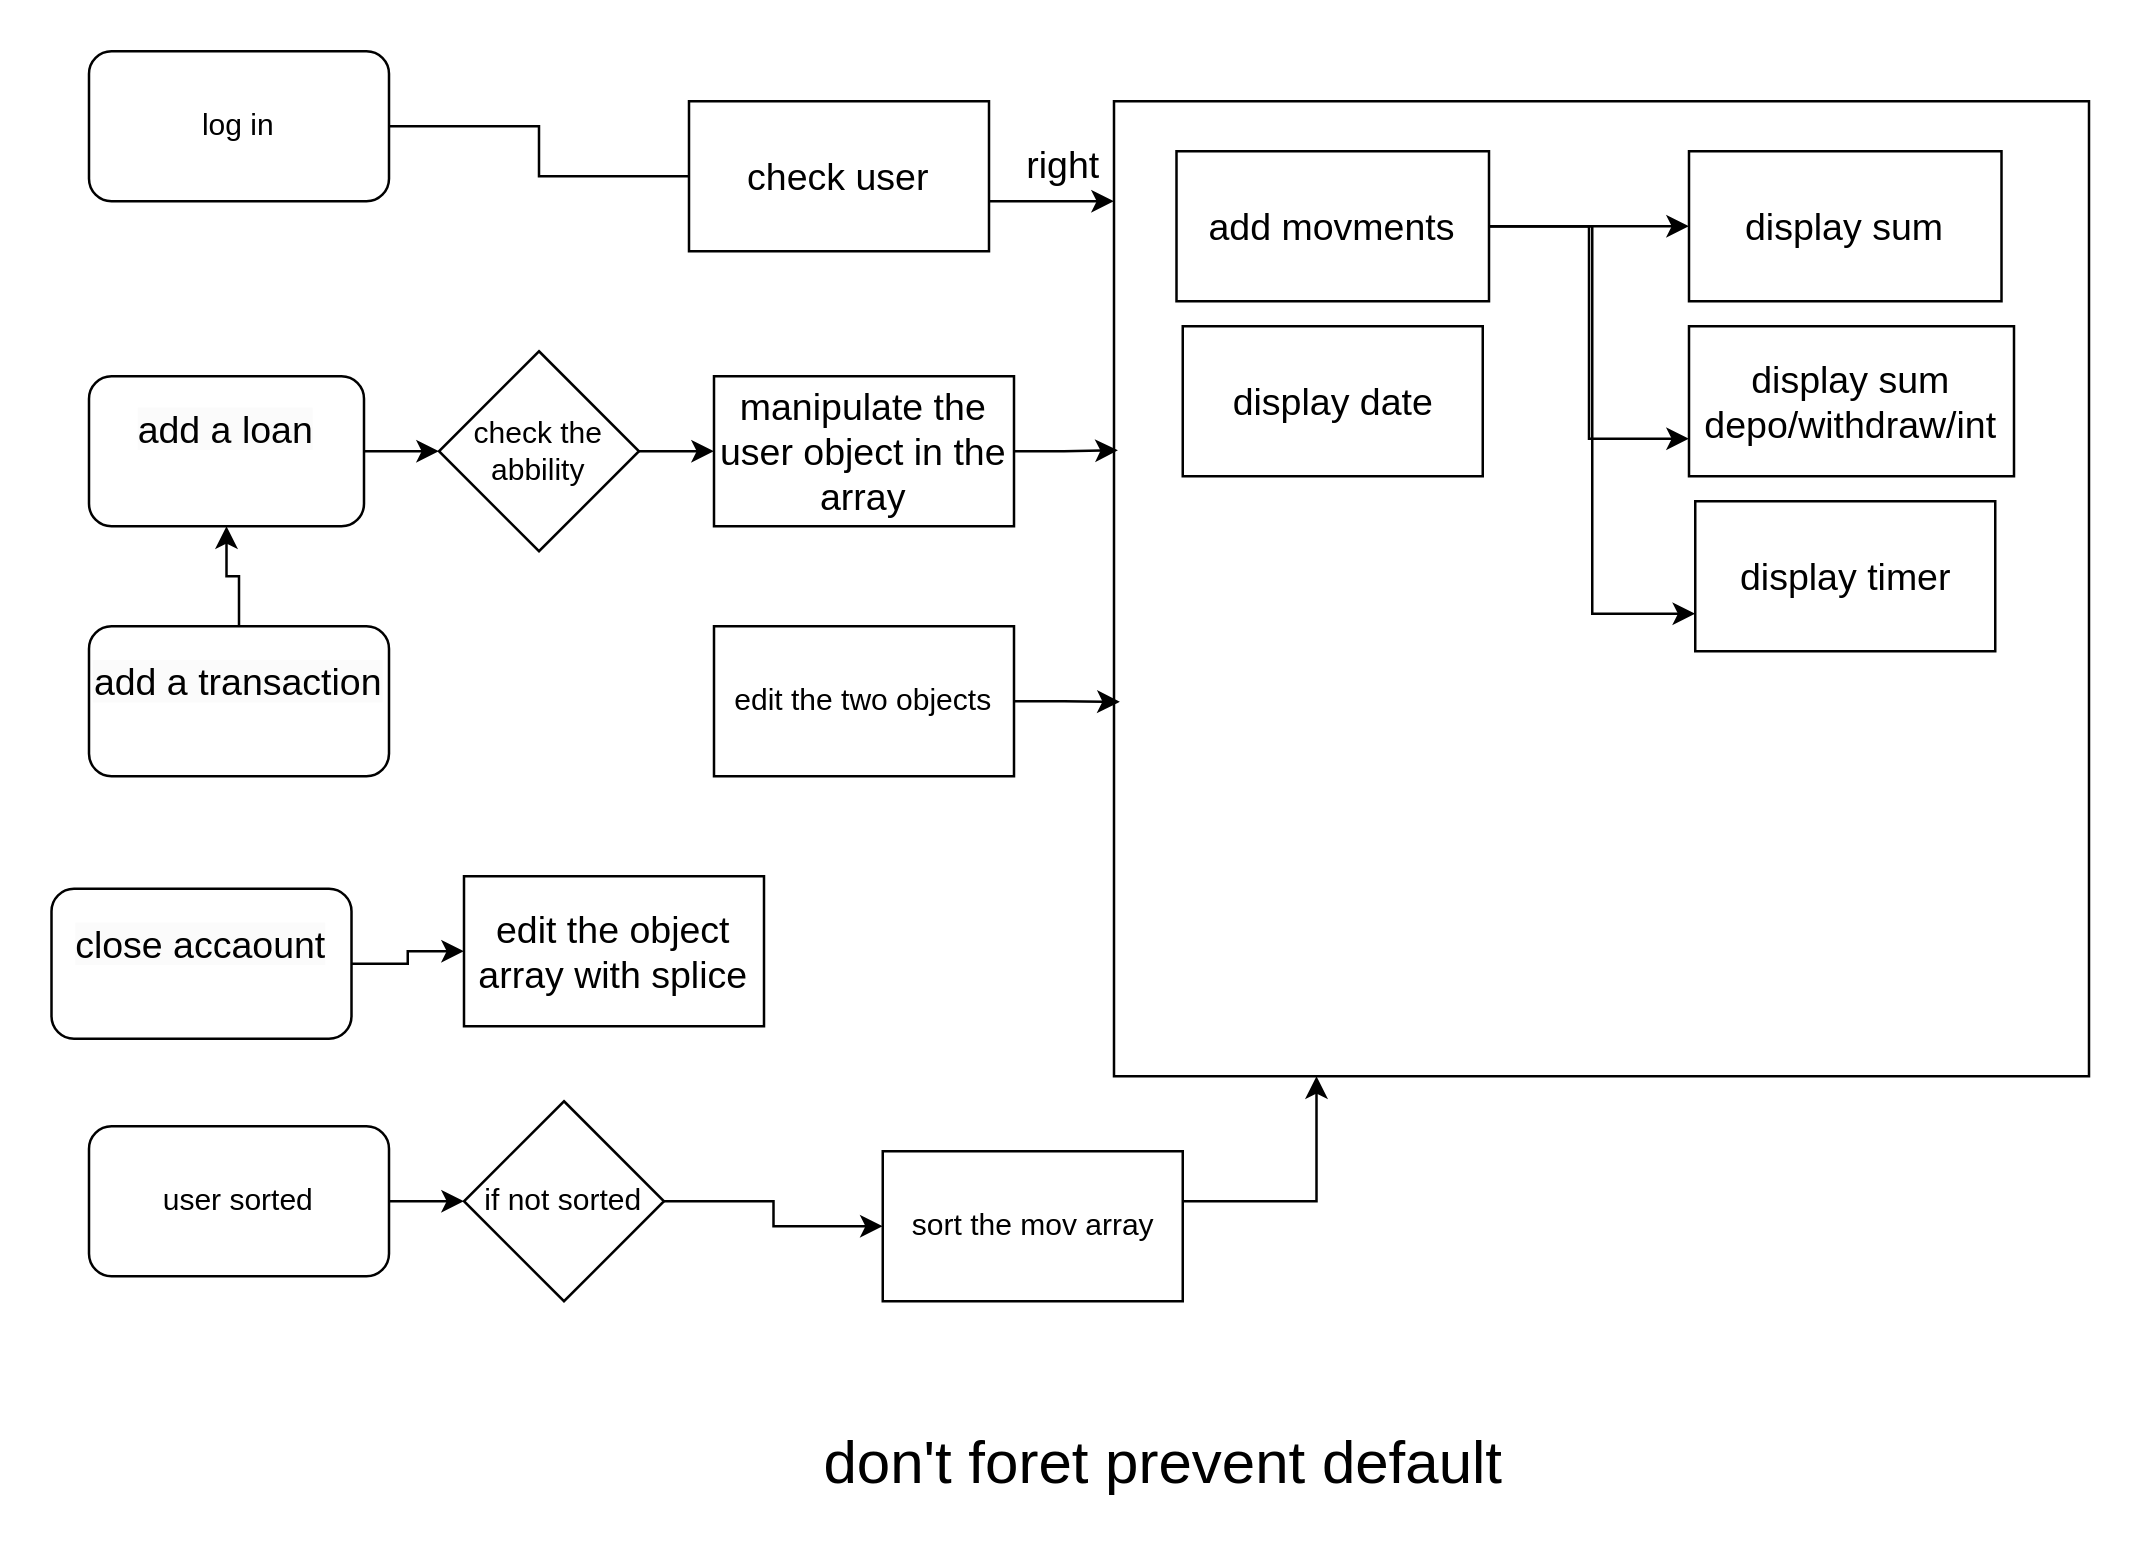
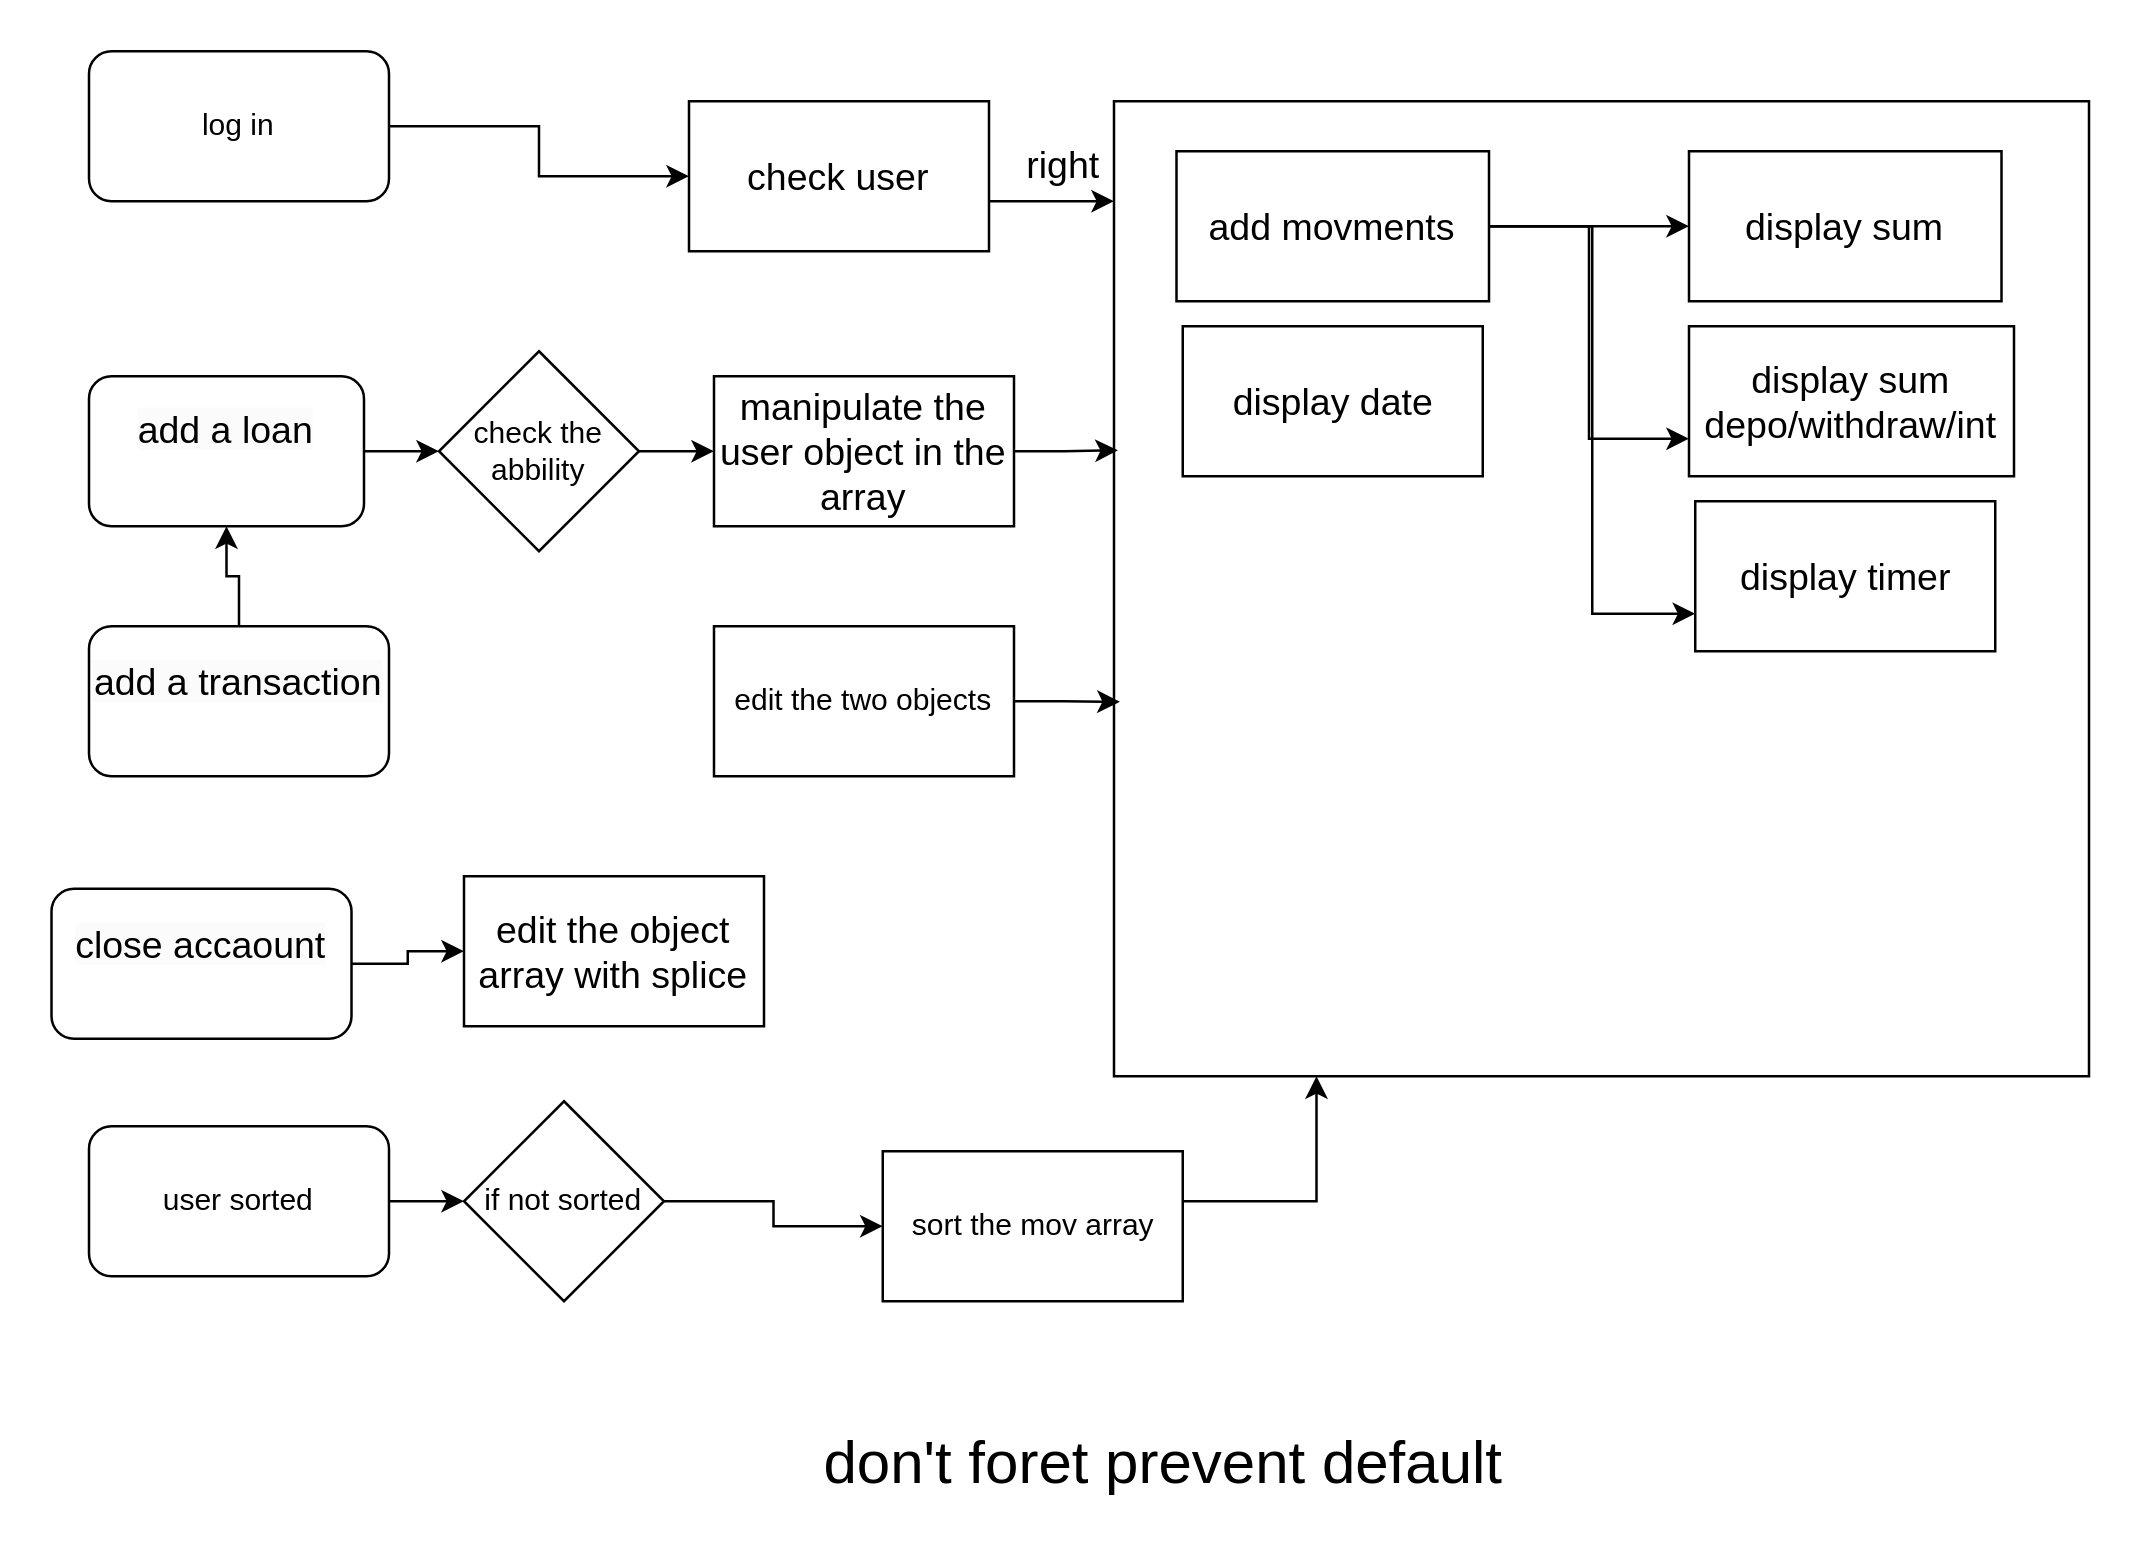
  <mxCell id="0" />
  <mxCell id="1" parent="0" />
  <mxCell id="2" style="edgeStyle=orthogonalEdgeStyle;rounded=0;orthogonalLoop=1;jettySize=auto;html=1;entryX=0;entryY=0.5;entryDx=0;entryDy=0;" edge="1" parent="1"><mxGeometry relative="1" as="geometry"><mxPoint x="445" y="80" as="targetPoint" /><mxPoint x="395" y="80" as="sourcePoint" /></mxGeometry></mxCell>
  <mxCell id="3" value="check user" style="rounded=0;whiteSpace=wrap;html=1;fontSize=15;spacing=3;" vertex="1" parent="1"><mxGeometry x="275" y="40" width="120" height="60" as="geometry" /></mxCell>
  <mxCell id="4" value="right" style="text;html=1;align=center;verticalAlign=middle;whiteSpace=wrap;rounded=0;fontSize=15;spacing=3;" vertex="1" parent="1"><mxGeometry x="395" y="50" width="60" height="30" as="geometry" /></mxCell>
  <mxCell id="5" value="" style="whiteSpace=wrap;html=1;aspect=fixed;" vertex="1" parent="1"><mxGeometry x="445" y="40" width="390" height="390" as="geometry" /></mxCell>
  <mxCell id="6" value="" style="edgeStyle=orthogonalEdgeStyle;rounded=0;orthogonalLoop=1;jettySize=auto;html=1;" edge="1" parent="1" source="8" target="9"><mxGeometry relative="1" as="geometry" /></mxCell>
  <mxCell id="7" style="edgeStyle=orthogonalEdgeStyle;rounded=0;orthogonalLoop=1;jettySize=auto;html=1;entryX=0;entryY=0.75;entryDx=0;entryDy=0;" edge="1" parent="1" source="8" target="12"><mxGeometry relative="1" as="geometry" /></mxCell>
  <mxCell id="8" value="add movments" style="rounded=0;whiteSpace=wrap;html=1;fontSize=15;spacing=3;" vertex="1" parent="1"><mxGeometry x="470" y="60" width="125" height="60" as="geometry" /></mxCell>
  <mxCell id="9" value="display sum" style="rounded=0;whiteSpace=wrap;html=1;fontSize=15;spacing=3;" vertex="1" parent="1"><mxGeometry x="675" y="60" width="125" height="60" as="geometry" /></mxCell>
  <mxCell id="10" value="display sum depo/withdraw/int" style="rounded=0;whiteSpace=wrap;html=1;fontSize=15;spacing=3;" vertex="1" parent="1"><mxGeometry x="675" y="130" width="130" height="60" as="geometry" /></mxCell>
  <mxCell id="11" style="edgeStyle=orthogonalEdgeStyle;rounded=0;orthogonalLoop=1;jettySize=auto;html=1;entryX=0;entryY=0.75;entryDx=0;entryDy=0;" edge="1" parent="1" source="8" target="10"><mxGeometry relative="1" as="geometry" /></mxCell>
  <mxCell id="12" value="display timer" style="rounded=0;whiteSpace=wrap;html=1;fontSize=15;spacing=3;" vertex="1" parent="1"><mxGeometry x="677.5" y="200" width="120" height="60" as="geometry" /></mxCell>
  <mxCell id="13" value="display date" style="rounded=0;whiteSpace=wrap;html=1;fontSize=15;spacing=3;" vertex="1" parent="1"><mxGeometry x="472.5" y="130" width="120" height="60" as="geometry" /></mxCell>
  <mxCell id="14" value="manipulate the user object in the array" style="rounded=0;whiteSpace=wrap;html=1;fontSize=15;spacing=3;" vertex="1" parent="1"><mxGeometry x="285" y="150" width="120" height="60" as="geometry" /></mxCell>
  <mxCell id="15" value="edit the two objects" style="rounded=0;whiteSpace=wrap;html=1;" vertex="1" parent="1"><mxGeometry x="285" y="250" width="120" height="60" as="geometry" /></mxCell>
  <mxCell id="16" value="edit the object array with splice" style="rounded=0;whiteSpace=wrap;html=1;fontSize=15;spacing=3;" vertex="1" parent="1"><mxGeometry x="185" y="350" width="120" height="60" as="geometry" /></mxCell>
- <mxCell id="17" style="edgeStyle=orthogonalEdgeStyle;rounded=0;orthogonalLoop=1;jettySize=auto;html=1;entryX=0;entryY=0.5;entryDx=0;entryDy=0;endArrow=none;" edge="1" parent="1" source="18" target="3"><mxGeometry relative="1" as="geometry" /></mxCell>
+ <mxCell id="17" style="edgeStyle=orthogonalEdgeStyle;rounded=0;orthogonalLoop=1;jettySize=auto;html=1;entryX=0;entryY=0.5;entryDx=0;entryDy=0;" edge="1" parent="1" source="18" target="3"><mxGeometry relative="1" as="geometry" /></mxCell>
  <mxCell id="18" value="log in" style="rounded=1;whiteSpace=wrap;html=1;" vertex="1" parent="1"><mxGeometry x="35" y="20" width="120" height="60" as="geometry" /></mxCell>
  <mxCell id="19" style="edgeStyle=orthogonalEdgeStyle;rounded=0;orthogonalLoop=1;jettySize=auto;html=1;" edge="1" parent="1" source="20" target="26"><mxGeometry relative="1" as="geometry" /></mxCell>
  <mxCell id="20" value="&#10;&lt;span style=&quot;color: rgb(0, 0, 0); font-family: Helvetica; font-size: 15px; font-style: normal; font-variant-ligatures: normal; font-variant-caps: normal; font-weight: 400; letter-spacing: normal; orphans: 2; text-align: center; text-indent: 0px; text-transform: none; widows: 2; word-spacing: 0px; -webkit-text-stroke-width: 0px; white-space: normal; background-color: rgb(251, 251, 251); text-decoration-thickness: initial; text-decoration-style: initial; text-decoration-color: initial; float: none; display: inline !important;&quot;&gt;add a loan&lt;/span&gt;&#10;&#10;" style="rounded=1;whiteSpace=wrap;html=1;fontSize=15;spacing=3;" vertex="1" parent="1"><mxGeometry x="35" y="150" width="110" height="60" as="geometry" /></mxCell>
  <mxCell id="21" style="edgeStyle=orthogonalEdgeStyle;rounded=0;orthogonalLoop=1;jettySize=auto;html=1;" edge="1" parent="1" source="22" target="20"><mxGeometry relative="1" as="geometry" /></mxCell>
  <mxCell id="22" value="&#10;&lt;span style=&quot;color: rgb(0, 0, 0); font-family: Helvetica; font-size: 15px; font-style: normal; font-variant-ligatures: normal; font-variant-caps: normal; font-weight: 400; letter-spacing: normal; orphans: 2; text-align: center; text-indent: 0px; text-transform: none; widows: 2; word-spacing: 0px; -webkit-text-stroke-width: 0px; white-space: normal; background-color: rgb(251, 251, 251); text-decoration-thickness: initial; text-decoration-style: initial; text-decoration-color: initial; display: inline !important; float: none;&quot;&gt;add a transaction&lt;/span&gt;&#10;&#10;" style="rounded=1;whiteSpace=wrap;html=1;" vertex="1" parent="1"><mxGeometry x="35" y="250" width="120" height="60" as="geometry" /></mxCell>
  <mxCell id="23" style="edgeStyle=orthogonalEdgeStyle;rounded=0;orthogonalLoop=1;jettySize=auto;html=1;entryX=0;entryY=0.5;entryDx=0;entryDy=0;" edge="1" parent="1" source="24" target="16"><mxGeometry relative="1" as="geometry" /></mxCell>
  <mxCell id="24" value="&#10;&lt;span style=&quot;color: rgb(0, 0, 0); font-family: Helvetica; font-size: 15px; font-style: normal; font-variant-ligatures: normal; font-variant-caps: normal; font-weight: 400; letter-spacing: normal; orphans: 2; text-align: center; text-indent: 0px; text-transform: none; widows: 2; word-spacing: 0px; -webkit-text-stroke-width: 0px; white-space: normal; background-color: rgb(251, 251, 251); text-decoration-thickness: initial; text-decoration-style: initial; text-decoration-color: initial; display: inline !important; float: none;&quot;&gt;close accaount&lt;/span&gt;&#10;&#10;" style="rounded=1;whiteSpace=wrap;html=1;" vertex="1" parent="1"><mxGeometry x="20" y="355" width="120" height="60" as="geometry" /></mxCell>
  <mxCell id="25" style="edgeStyle=orthogonalEdgeStyle;rounded=0;orthogonalLoop=1;jettySize=auto;html=1;entryX=0;entryY=0.5;entryDx=0;entryDy=0;" edge="1" parent="1" source="26" target="14"><mxGeometry relative="1" as="geometry" /></mxCell>
  <mxCell id="26" value="check the abbility" style="rhombus;whiteSpace=wrap;html=1;" vertex="1" parent="1"><mxGeometry x="175" y="140" width="80" height="80" as="geometry" /></mxCell>
  <mxCell id="27" style="edgeStyle=orthogonalEdgeStyle;rounded=0;orthogonalLoop=1;jettySize=auto;html=1;entryX=0.004;entryY=0.358;entryDx=0;entryDy=0;entryPerimeter=0;" edge="1" parent="1" source="14" target="5"><mxGeometry relative="1" as="geometry" /></mxCell>
  <mxCell id="28" style="edgeStyle=orthogonalEdgeStyle;rounded=0;orthogonalLoop=1;jettySize=auto;html=1;exitX=1;exitY=0.5;exitDx=0;exitDy=0;entryX=0.006;entryY=0.616;entryDx=0;entryDy=0;entryPerimeter=0;" edge="1" parent="1" source="15" target="5"><mxGeometry relative="1" as="geometry" /></mxCell>
  <mxCell id="29" style="edgeStyle=orthogonalEdgeStyle;rounded=0;orthogonalLoop=1;jettySize=auto;html=1;entryX=0;entryY=0.5;entryDx=0;entryDy=0;" edge="1" parent="1" source="30"><mxGeometry relative="1" as="geometry"><mxPoint x="185" y="480" as="targetPoint" /></mxGeometry></mxCell>
  <mxCell id="30" value="user sorted" style="rounded=1;whiteSpace=wrap;html=1;" vertex="1" parent="1"><mxGeometry x="35" y="450" width="120" height="60" as="geometry" /></mxCell>
  <mxCell id="31" style="edgeStyle=orthogonalEdgeStyle;rounded=0;orthogonalLoop=1;jettySize=auto;html=1;" edge="1" parent="1" source="32" target="5"><mxGeometry relative="1" as="geometry"><mxPoint x="525" y="440" as="targetPoint" /><Array as="points"><mxPoint x="526" y="480" /></Array></mxGeometry></mxCell>
  <mxCell id="32" value="sort the mov array" style="rounded=0;whiteSpace=wrap;html=1;" vertex="1" parent="1"><mxGeometry x="352.5" y="460" width="120" height="60" as="geometry" /></mxCell>
  <mxCell id="33" value="don't foret prevent default" style="text;html=1;align=center;verticalAlign=middle;whiteSpace=wrap;rounded=0;fontSize=24;" vertex="1" parent="1"><mxGeometry x="235" y="570" width="460" height="30" as="geometry" /></mxCell>
  <mxCell id="34" style="edgeStyle=orthogonalEdgeStyle;rounded=0;orthogonalLoop=1;jettySize=auto;html=1;" edge="1" parent="1" source="35" target="32"><mxGeometry relative="1" as="geometry" /></mxCell>
  <mxCell id="35" value="if not sorted" style="rhombus;whiteSpace=wrap;html=1;" vertex="1" parent="1"><mxGeometry x="185" y="440" width="80" height="80" as="geometry" /></mxCell>
